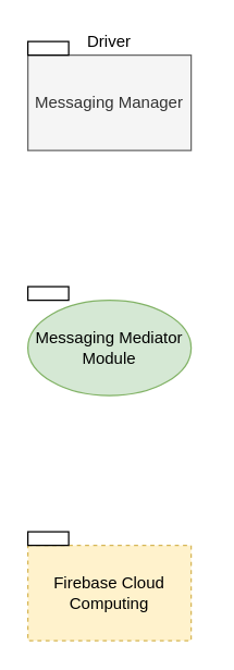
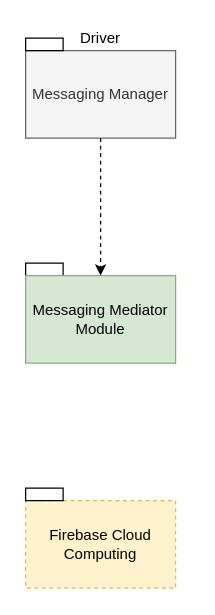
  <mxCell id="0" />
  <mxCell id="1" parent="0" />
  <mxCell id="2" value="" style="group" parent="1" vertex="1" connectable="0"><mxGeometry x="20" y="210" width="130" height="80" as="geometry" /></mxCell>
  <mxCell id="3" value="" style="rounded=0;whiteSpace=wrap;html=1;" parent="2" vertex="1"><mxGeometry width="30" height="10" as="geometry" /></mxCell>
- <mxCell id="4" value="Messaging Mediator Module" style="ellipse;whiteSpace=wrap;html=1;fillColor=#d5e8d4;strokeColor=#82b366;" parent="2" vertex="1"><mxGeometry y="10" width="120" height="70" as="geometry" /></mxCell>
+ <mxCell id="4" value="Messaging Mediator Module" style="rounded=0;whiteSpace=wrap;html=1;fillColor=#d5e8d4;strokeColor=#82b366;" parent="2" vertex="1"><mxGeometry y="10" width="120" height="70" as="geometry" /></mxCell>
  <mxCell id="5" value="" style="group;fillColor=none;" parent="1" vertex="1" connectable="0"><mxGeometry x="20" y="30" width="120" height="80" as="geometry" /></mxCell>
  <mxCell id="6" value="Messaging Manager" style="rounded=0;whiteSpace=wrap;html=1;fillColor=#f5f5f5;strokeColor=#666666;fontColor=#333333;" parent="5" vertex="1"><mxGeometry y="10" width="120" height="70" as="geometry" /></mxCell>
  <mxCell id="7" value="" style="rounded=0;whiteSpace=wrap;html=1;" parent="5" vertex="1"><mxGeometry width="30" height="10" as="geometry" /></mxCell>
  <mxCell id="8" value="Driver" style="text;html=1;strokeColor=none;fillColor=none;align=center;verticalAlign=middle;whiteSpace=wrap;rounded=0;" parent="1" vertex="1"><mxGeometry x="60" y="20" width="40" height="20" as="geometry" /></mxCell>
+ <mxCell id="9" value="" style="endArrow=classic;html=1;dashed=1;exitX=0.5;exitY=1;exitDx=0;exitDy=0;entryX=0.5;entryY=0;entryDx=0;entryDy=0;" parent="1" source="6" target="4" edge="1"><mxGeometry width="50" height="50" relative="1" as="geometry"><mxPoint x="10" y="200" as="sourcePoint" /><mxPoint x="60" y="150" as="targetPoint" /></mxGeometry></mxCell>
  <mxCell id="10" value="" style="group;fillColor=none;" parent="1" vertex="1" connectable="0"><mxGeometry x="20" y="390" width="120" height="80" as="geometry" /></mxCell>
  <mxCell id="11" value="Firebase Cloud Computing" style="rounded=0;whiteSpace=wrap;html=1;fillColor=#fff2cc;strokeColor=#d6b656;dashed=1;" parent="10" vertex="1"><mxGeometry y="10" width="120" height="70" as="geometry" /></mxCell>
  <mxCell id="12" value="" style="rounded=0;whiteSpace=wrap;html=1;" parent="10" vertex="1"><mxGeometry width="30" height="10" as="geometry" /></mxCell>
